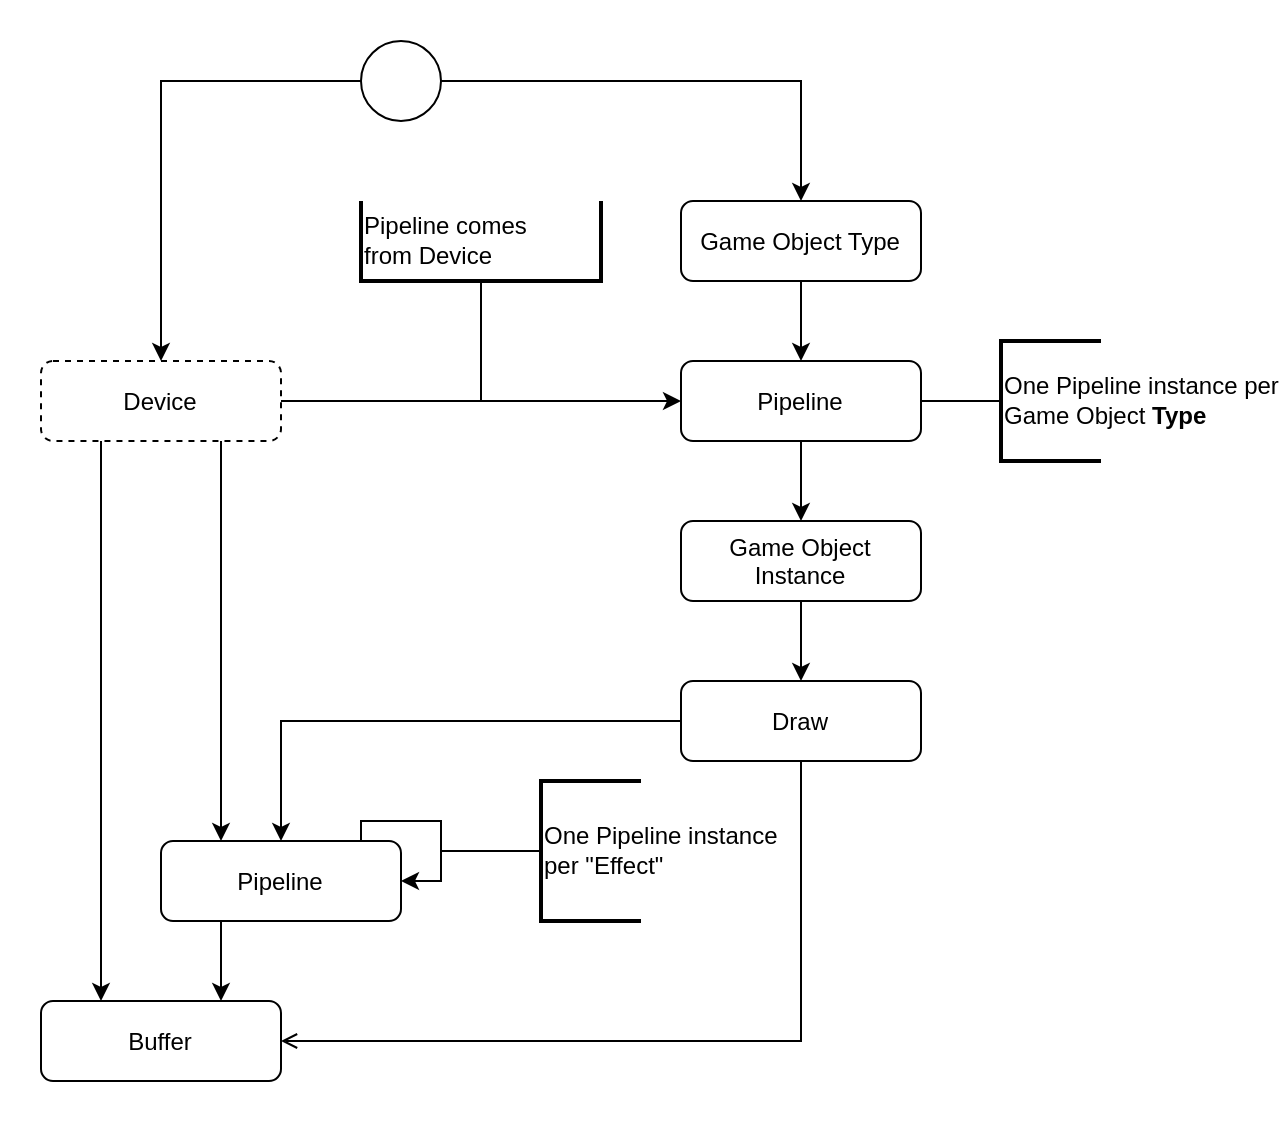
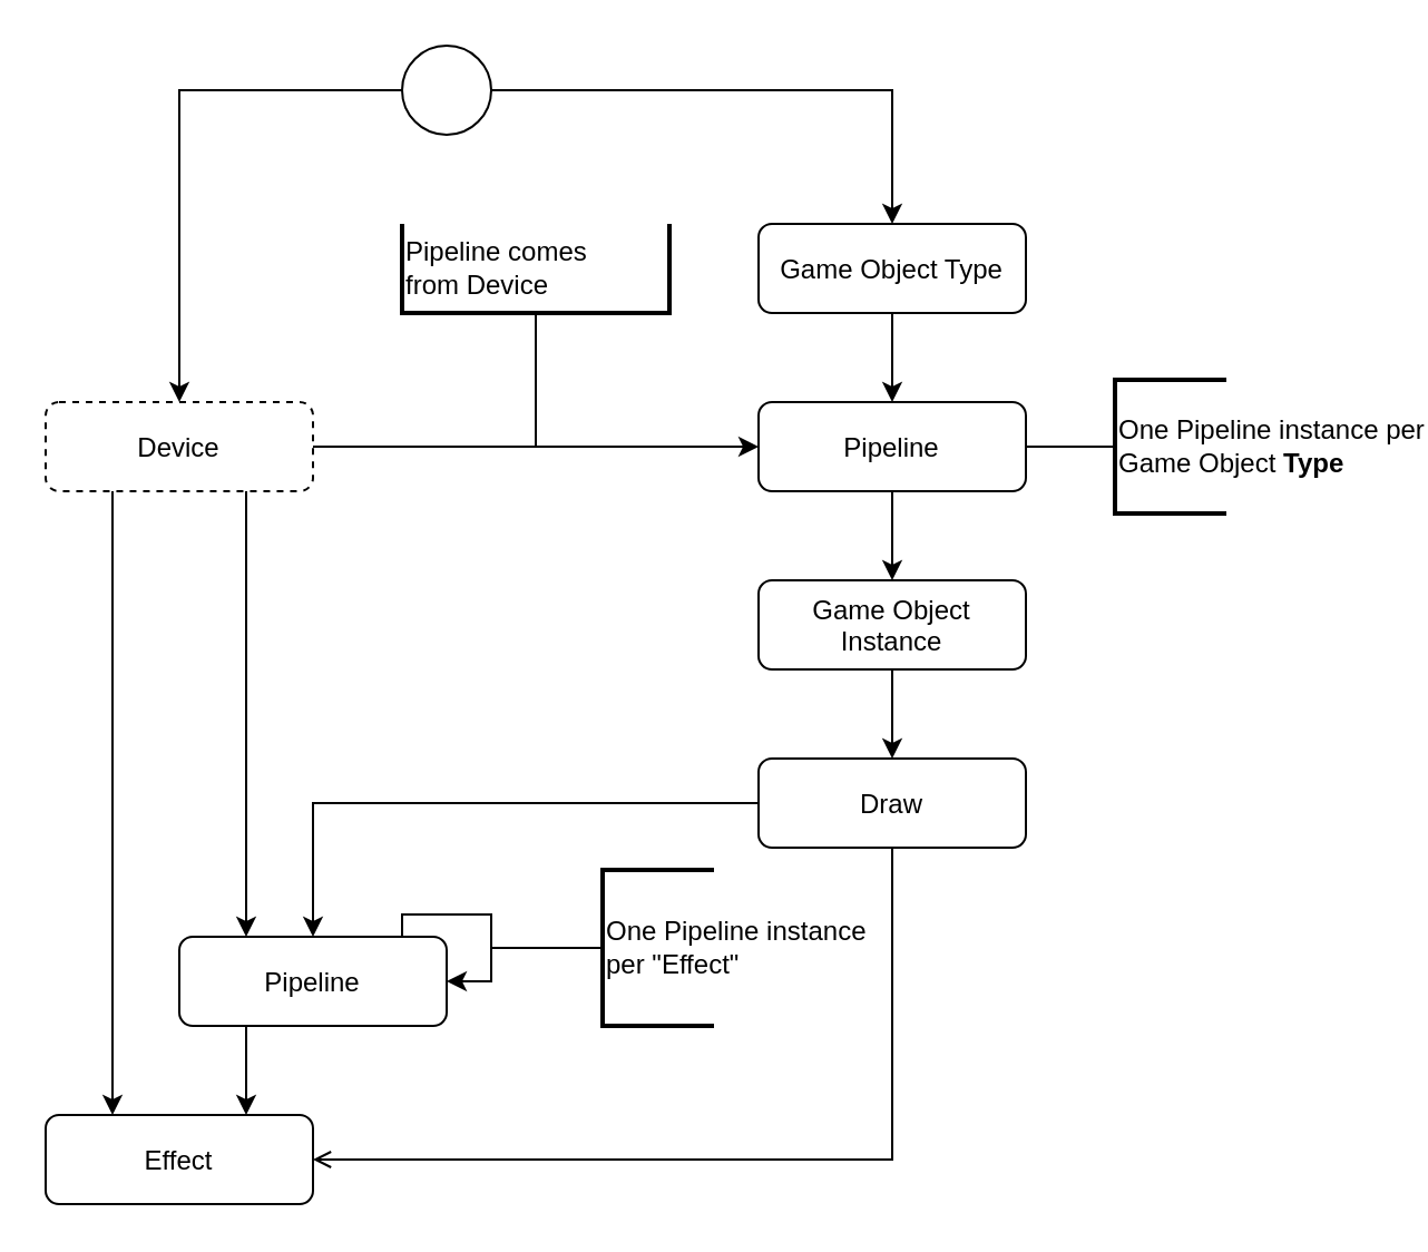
  <mxCell id="0" />
  <mxCell id="1" parent="0" />
  <mxCell id="2" style="edgeStyle=orthogonalEdgeStyle;rounded=0;orthogonalLoop=1;jettySize=auto;html=1;exitX=0;exitY=0.5;exitDx=0;exitDy=0;exitPerimeter=0;entryX=0.5;entryY=0;entryDx=0;entryDy=0;" edge="1" parent="1" source="4" target="8"><mxGeometry relative="1" as="geometry" /></mxCell>
  <mxCell id="3" style="edgeStyle=orthogonalEdgeStyle;rounded=0;orthogonalLoop=1;jettySize=auto;html=1;exitX=1;exitY=0.5;exitDx=0;exitDy=0;exitPerimeter=0;entryX=0.5;entryY=0;entryDx=0;entryDy=0;" edge="1" parent="1" source="4" target="10"><mxGeometry relative="1" as="geometry" /></mxCell>
  <mxCell id="4" value="" style="shape=mxgraph.flowchart.start_2;" parent="1" vertex="1"><mxGeometry x="180" y="20" width="40" height="40" as="geometry" /></mxCell>
  <mxCell id="5" style="exitX=0.75;exitY=1;exitDx=0;exitDy=0;entryX=0.25;entryY=0;entryDx=0;entryDy=0;" edge="1" parent="1" source="8" target="20"><mxGeometry relative="1" as="geometry" /></mxCell>
  <mxCell id="6" style="exitX=0.25;exitY=1;exitDx=0;exitDy=0;entryX=0.25;entryY=0;entryDx=0;entryDy=0;" edge="1" parent="1" source="8" target="15"><mxGeometry relative="1" as="geometry" /></mxCell>
  <mxCell id="7" style="exitX=1;exitY=0.5;exitDx=0;exitDy=0;" edge="1" parent="1" source="8" target="14"><mxGeometry relative="1" as="geometry" /></mxCell>
  <mxCell id="8" value="Device" style="rounded=1;dashed=1;" parent="1" vertex="1"><mxGeometry x="20" y="180" width="120" height="40" as="geometry" /></mxCell>
  <mxCell id="9" style="exitX=0.5;exitY=1;exitDx=0;exitDy=0;" edge="1" parent="1" source="10" target="14"><mxGeometry relative="1" as="geometry" /></mxCell>
  <mxCell id="10" value="Game Object Type" style="rounded=1;" parent="1" vertex="1"><mxGeometry x="340" y="100" width="120" height="40" as="geometry" /></mxCell>
  <mxCell id="11" style="exitX=0.5;exitY=1;exitDx=0;exitDy=0;" edge="1" parent="1" source="12" target="18"><mxGeometry relative="1" as="geometry" /></mxCell>
  <mxCell id="12" value="Game Object&#10;Instance" style="rounded=1;" parent="1" vertex="1"><mxGeometry x="340" y="260" width="120" height="40" as="geometry" /></mxCell>
  <mxCell id="13" style="exitX=0.5;exitY=1;exitDx=0;exitDy=0;" edge="1" parent="1" source="14" target="12"><mxGeometry relative="1" as="geometry" /></mxCell>
  <mxCell id="14" value="Pipeline" style="rounded=1;" parent="1" vertex="1"><mxGeometry x="340" y="180" width="120" height="40" as="geometry" /></mxCell>
- <mxCell id="15" value="Buffer" style="rounded=1;" vertex="1" parent="1"><mxGeometry x="20" y="500" width="120" height="40" as="geometry" /></mxCell>
+ <mxCell id="15" value="Effect" style="rounded=1;" vertex="1" parent="1"><mxGeometry x="20" y="500" width="120" height="40" as="geometry" /></mxCell>
  <mxCell id="16" style="edgeStyle=orthogonalEdgeStyle;rounded=0;orthogonalLoop=1;jettySize=auto;html=1;exitX=0;exitY=0.5;exitDx=0;exitDy=0;entryX=0.5;entryY=0;entryDx=0;entryDy=0;" edge="1" parent="1" source="18" target="20"><mxGeometry relative="1" as="geometry" /></mxCell>
  <mxCell id="17" style="edgeStyle=orthogonalEdgeStyle;rounded=0;orthogonalLoop=1;jettySize=auto;html=1;exitX=0.5;exitY=1;exitDx=0;exitDy=0;entryX=1;entryY=0.5;entryDx=0;entryDy=0;endArrow=open;" edge="1" parent="1" source="18" target="15"><mxGeometry relative="1" as="geometry" /></mxCell>
  <mxCell id="18" value="Draw" style="rounded=1;" vertex="1" parent="1"><mxGeometry x="340" y="340" width="120" height="40" as="geometry" /></mxCell>
  <mxCell id="19" value="" style="group" vertex="1" connectable="0" parent="1"><mxGeometry x="80" y="410" width="140" height="50" as="geometry" /></mxCell>
  <mxCell id="20" value="Pipeline" style="rounded=1;" parent="19" vertex="1"><mxGeometry y="10" width="120" height="40" as="geometry" /></mxCell>
  <mxCell id="21" style="edgeStyle=orthogonalEdgeStyle;rounded=0;orthogonalLoop=1;jettySize=auto;html=1;exitX=0.75;exitY=0;exitDx=0;exitDy=0;entryX=1;entryY=0.5;entryDx=0;entryDy=0;" edge="1" parent="19" source="20" target="20"><mxGeometry relative="1" as="geometry"><Array as="points"><mxPoint x="100" /><mxPoint x="140" /><mxPoint x="140" y="30" /></Array></mxGeometry></mxCell>
  <mxCell id="22" style="edgeStyle=orthogonalEdgeStyle;rounded=0;orthogonalLoop=1;jettySize=auto;html=1;exitX=0.25;exitY=1;exitDx=0;exitDy=0;entryX=0.75;entryY=0;entryDx=0;entryDy=0;" edge="1" parent="1" source="20" target="15"><mxGeometry relative="1" as="geometry" /></mxCell>
  <mxCell id="23" value="One Pipeline instance per&lt;br&gt;Game Object &lt;b&gt;Type&lt;/b&gt;" style="strokeWidth=2;html=1;shape=mxgraph.flowchart.annotation_1;align=left;pointerEvents=1;rounded=1;fillColor=none;" vertex="1" parent="1"><mxGeometry x="500" y="170" width="50" height="60" as="geometry" /></mxCell>
  <mxCell id="24" value="" style="endArrow=none;html=1;exitX=1;exitY=0.5;exitDx=0;exitDy=0;entryX=0;entryY=0.5;entryDx=0;entryDy=0;entryPerimeter=0;" edge="1" parent="1" source="14" target="23"><mxGeometry width="50" height="50" relative="1" as="geometry"><mxPoint x="490" y="290" as="sourcePoint" /><mxPoint x="540" y="240" as="targetPoint" /></mxGeometry></mxCell>
  <mxCell id="25" value="Pipeline comes&lt;br&gt;from Device" style="strokeWidth=2;html=1;shape=mxgraph.flowchart.annotation_1;align=left;pointerEvents=1;rounded=1;perimeterSpacing=0;labelPadding=0;direction=north;recursiveResize=1;fillColor=none;" vertex="1" parent="1"><mxGeometry x="180" y="100" width="120" height="40" as="geometry" /></mxCell>
  <mxCell id="26" value="" style="endArrow=none;html=1;entryX=0;entryY=0.5;entryDx=0;entryDy=0;entryPerimeter=0;" edge="1" parent="1" target="25"><mxGeometry width="50" height="50" relative="1" as="geometry"><mxPoint x="240" y="200" as="sourcePoint" /><mxPoint x="270" y="140" as="targetPoint" /></mxGeometry></mxCell>
  <mxCell id="27" value="One Pipeline instance&lt;br&gt;per &quot;Effect&quot;" style="strokeWidth=2;html=1;shape=mxgraph.flowchart.annotation_1;align=left;pointerEvents=1;rounded=1;fillColor=none;" vertex="1" parent="1"><mxGeometry x="270" y="390" width="50" height="70" as="geometry" /></mxCell>
  <mxCell id="28" value="" style="endArrow=none;html=1;entryX=0;entryY=0.5;entryDx=0;entryDy=0;entryPerimeter=0;" edge="1" parent="1" target="27"><mxGeometry width="50" height="50" relative="1" as="geometry"><mxPoint x="220" y="425" as="sourcePoint" /><mxPoint x="260" y="425" as="targetPoint" /></mxGeometry></mxCell>
